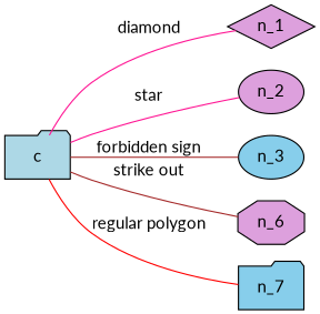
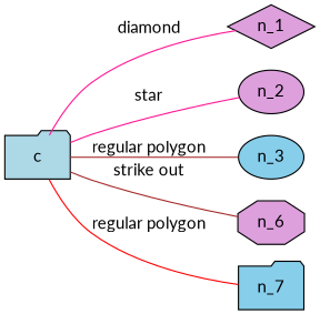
  graph {
    d2ttikzedgelabels=true
    fontname=Lato
    mindist=0.5
    rankdir=LR
    node [fillcolor=plum fontname=Lato shape=folder style="fill=green!20,filled" texmode=math]
    edge [color=deeppink fontname=Lato lblstyle="above,sloped"]
    c [fillcolor=lightblue style="fill=red!80,filled"]
    n_1 [lblstyle=diamond shape=diamond]
    n_2 [lblstyle=star shape=ellipse]
    n_3 [fillcolor=skyblue lblstyle="forbidden sign" shape=ellipse]
    n_6 [lblstyle="strike out" shape=octagon]
    n_7 [fillcolor=skyblue lblstyle="regular polygon,regular polygon sides=7"]
    c -- n_1 [label=diamond]
    c -- n_2 [label=star]
-   c -- n_3 [color=brown label="forbidden sign"]
+   c -- n_3 [color=brown label="regular polygon"]
    c -- n_6 [color=brown label="strike out"]
    c -- n_7 [color=red label="regular polygon"]
  }
